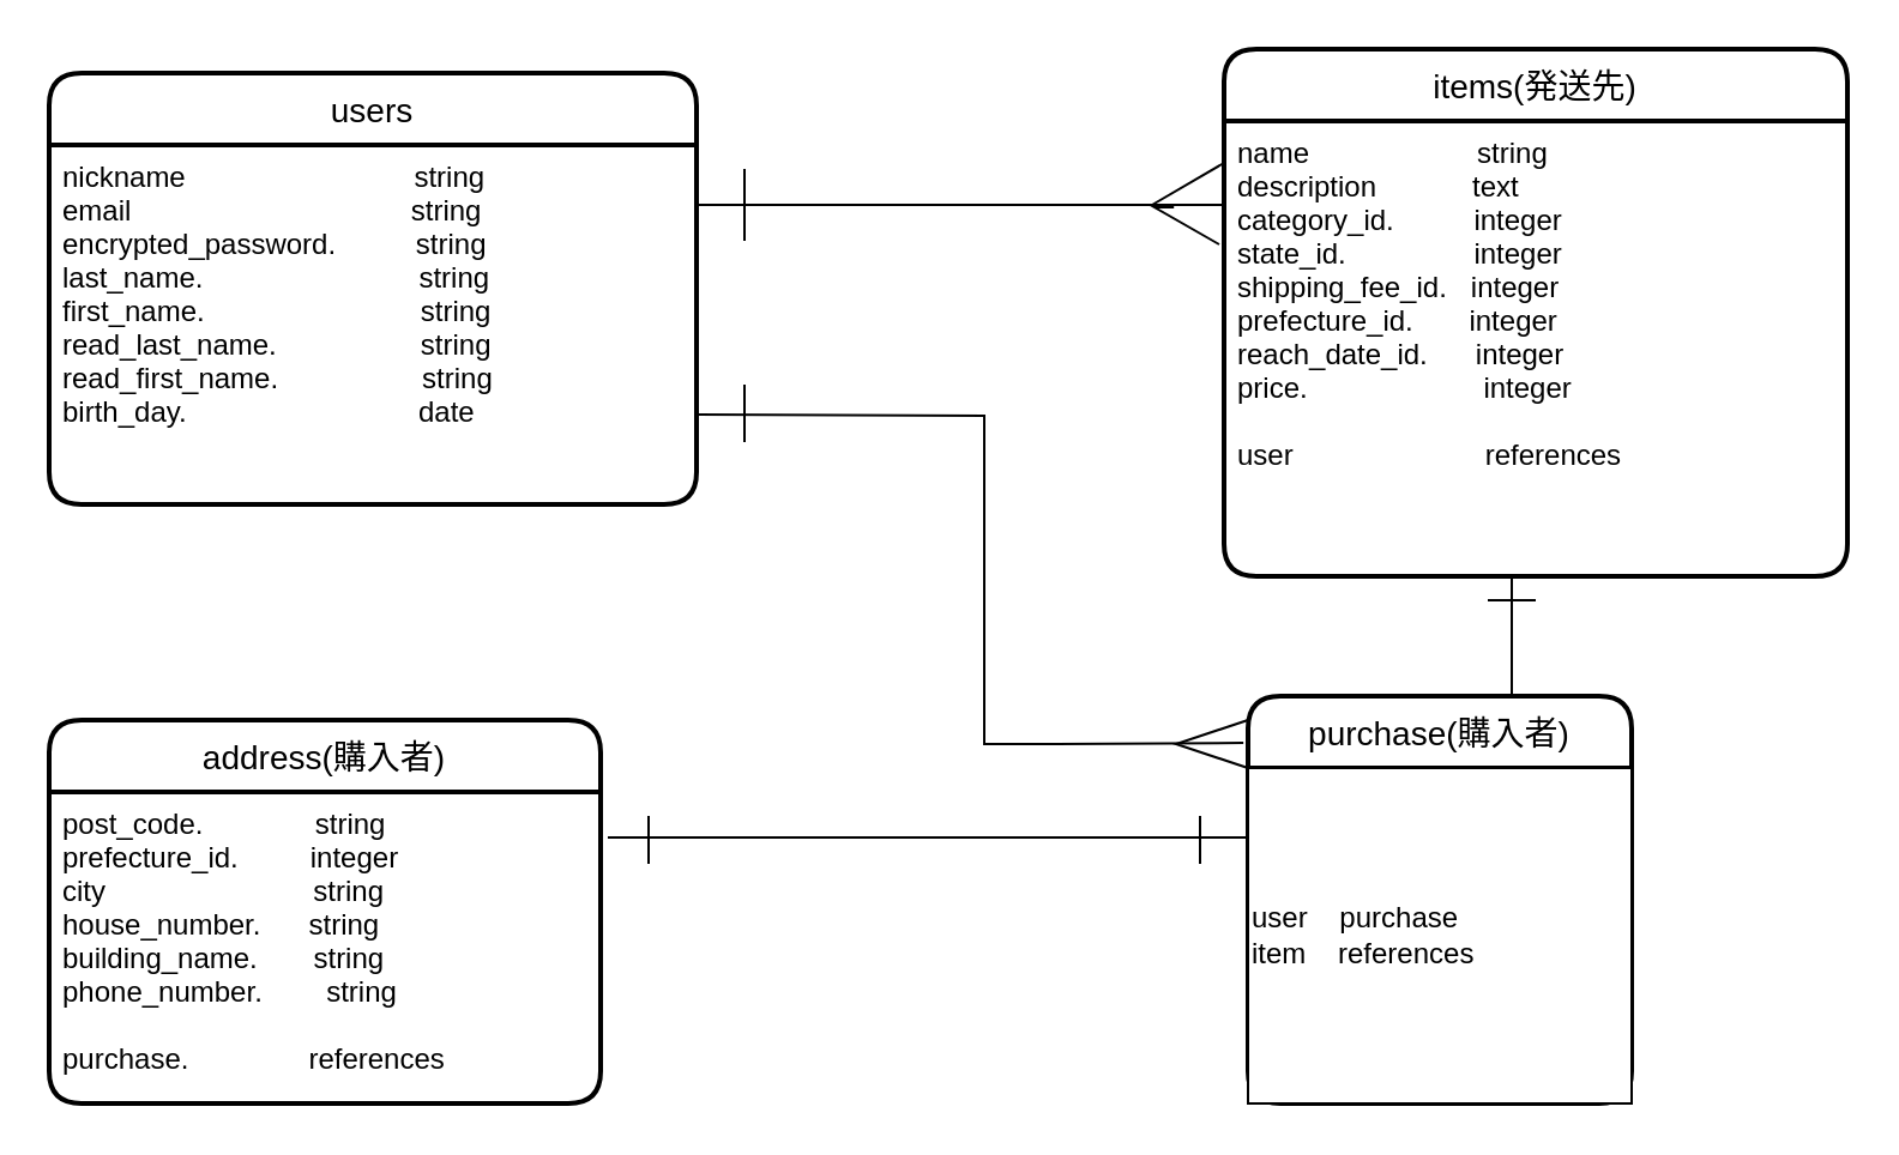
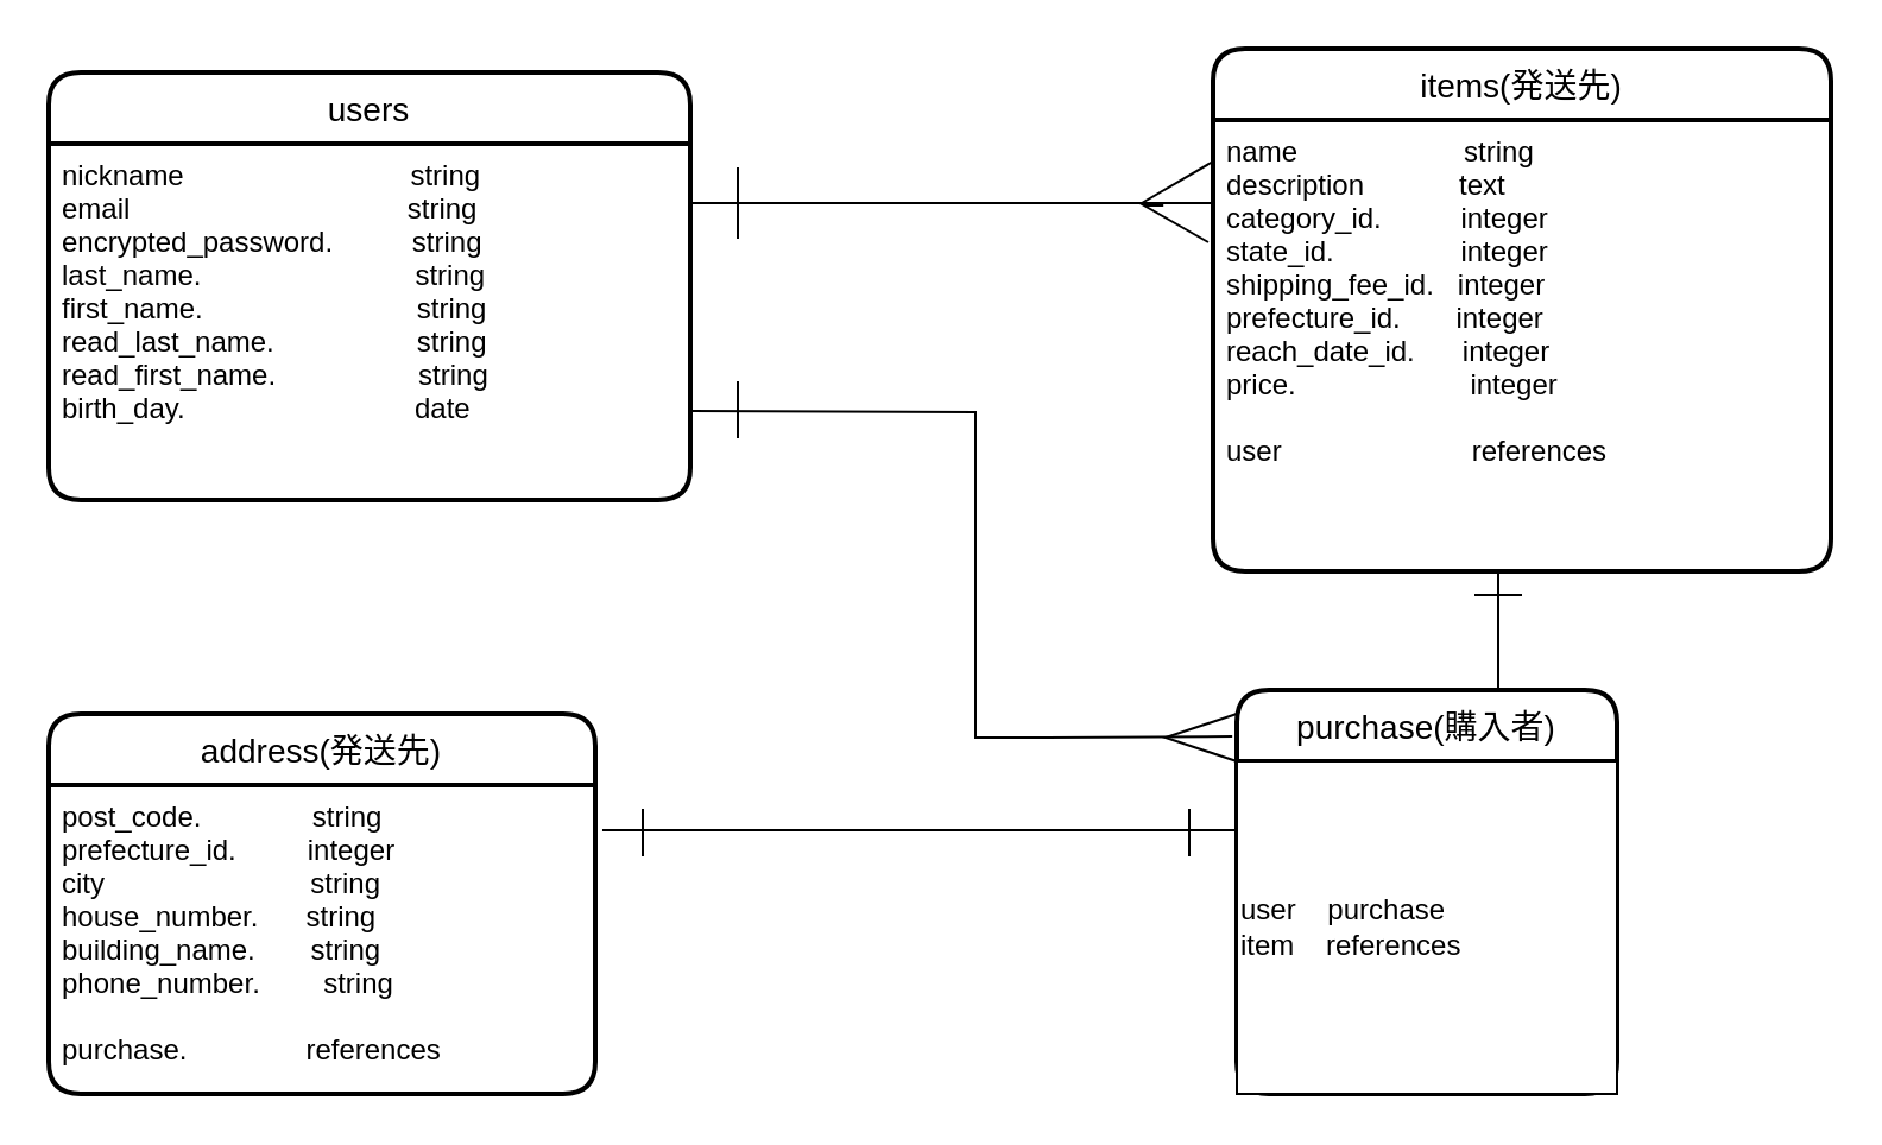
  <mxCell id="0" />
  <mxCell id="1" parent="0" />
  <mxCell id="2" value="users" style="swimlane;childLayout=stackLayout;horizontal=1;startSize=30;horizontalStack=0;rounded=1;fontSize=14;fontStyle=0;strokeWidth=2;resizeParent=0;resizeLast=1;shadow=0;dashed=0;align=center;" parent="1" vertex="1"><mxGeometry x="20" y="30" width="270" height="180" as="geometry" /></mxCell>
  <mxCell id="3" value="nickname　                         string&#10;email                                   string&#10;encrypted_password.          string&#10;last_name.                           string&#10;first_name.                           string&#10;read_last_name.                  string&#10;read_first_name.                  string&#10;birth_day.                             date" style="align=left;strokeColor=none;fillColor=none;spacingLeft=4;fontSize=12;verticalAlign=top;resizable=0;rotatable=0;part=1;" parent="2" vertex="1"><mxGeometry y="30" width="270" height="150" as="geometry" /></mxCell>
  <mxCell id="4" value="items(発送先)" style="swimlane;childLayout=stackLayout;horizontal=1;startSize=30;horizontalStack=0;rounded=1;fontSize=14;fontStyle=0;strokeWidth=2;resizeParent=0;resizeLast=1;shadow=0;dashed=0;align=center;" parent="1" vertex="1"><mxGeometry x="510" y="20" width="260" height="220" as="geometry" /></mxCell>
  <mxCell id="5" value="name                     string&#10;description            text&#10;category_id.          integer&#10;state_id.                integer&#10;shipping_fee_id.   integer&#10;prefecture_id.       integer&#10;reach_date_id.      integer&#10;price.                      integer&#10;&#10;user                        references" style="align=left;strokeColor=none;fillColor=none;spacingLeft=4;fontSize=12;verticalAlign=top;resizable=0;rotatable=0;part=1;" parent="4" vertex="1"><mxGeometry y="30" width="260" height="190" as="geometry" /></mxCell>
  <mxCell id="6" value="purchase(購入者)" style="swimlane;childLayout=stackLayout;horizontal=1;startSize=30;horizontalStack=0;rounded=1;fontSize=14;fontStyle=0;strokeWidth=2;resizeParent=0;resizeLast=1;shadow=0;dashed=0;align=center;" parent="1" vertex="1"><mxGeometry x="520" y="290" width="160" height="170" as="geometry" /></mxCell>
  <mxCell id="7" value="user&amp;nbsp; &amp;nbsp; purchase&lt;br&gt;item&amp;nbsp; &amp;nbsp; references" style="whiteSpace=wrap;html=1;align=left;" vertex="1" parent="6"><mxGeometry y="30" width="160" height="140" as="geometry" /></mxCell>
- <mxCell id="8" value="address(購入者)" style="swimlane;childLayout=stackLayout;horizontal=1;startSize=30;horizontalStack=0;rounded=1;fontSize=14;fontStyle=0;strokeWidth=2;resizeParent=0;resizeLast=1;shadow=0;dashed=0;align=center;" parent="1" vertex="1"><mxGeometry x="20" y="300" width="230" height="160" as="geometry" /></mxCell>
+ <mxCell id="8" value="address(発送先)" style="swimlane;childLayout=stackLayout;horizontal=1;startSize=30;horizontalStack=0;rounded=1;fontSize=14;fontStyle=0;strokeWidth=2;resizeParent=0;resizeLast=1;shadow=0;dashed=0;align=center;" parent="1" vertex="1"><mxGeometry x="20" y="300" width="230" height="160" as="geometry" /></mxCell>
  <mxCell id="9" value="post_code.              string     &#10;prefecture_id.         integer&#10;city                          string&#10;house_number.      string&#10;building_name.       string&#10;phone_number.        string&#10;&#10;purchase.               references&#10; " style="align=left;strokeColor=none;fillColor=none;spacingLeft=4;fontSize=12;verticalAlign=top;resizable=0;rotatable=0;part=1;" vertex="1" parent="8"><mxGeometry y="30" width="230" height="130" as="geometry" /></mxCell>
  <mxCell id="10" value="" style="endArrow=none;html=1;rounded=0;startArrow=none;exitX=0.905;exitY=0.6;exitDx=0;exitDy=0;exitPerimeter=0;" parent="1" edge="1" source="17"><mxGeometry relative="1" as="geometry"><mxPoint x="468" y="86.5" as="sourcePoint" /><mxPoint x="508" y="101.5" as="targetPoint" /><Array as="points"><mxPoint x="481" y="86" /></Array></mxGeometry></mxCell>
  <mxCell id="11" value="" style="endArrow=none;html=1;rounded=0;" parent="1" edge="1"><mxGeometry relative="1" as="geometry"><mxPoint x="630" y="240" as="sourcePoint" /><mxPoint x="630" y="290" as="targetPoint" /><Array as="points"><mxPoint x="630" y="270" /></Array></mxGeometry></mxCell>
  <mxCell id="12" value="" style="endArrow=none;html=1;rounded=0;" parent="1" edge="1"><mxGeometry relative="1" as="geometry"><mxPoint x="620" y="250" as="sourcePoint" /><mxPoint x="640" y="250" as="targetPoint" /></mxGeometry></mxCell>
  <mxCell id="13" value="" style="endArrow=none;html=1;rounded=0;entryX=1.013;entryY=0.146;entryDx=0;entryDy=0;entryPerimeter=0;" parent="1" target="9" edge="1"><mxGeometry relative="1" as="geometry"><mxPoint x="520" y="349" as="sourcePoint" /><mxPoint x="298.62" y="348" as="targetPoint" /><Array as="points" /></mxGeometry></mxCell>
  <mxCell id="14" value="" style="endArrow=none;html=1;rounded=0;" parent="1" edge="1"><mxGeometry relative="1" as="geometry"><mxPoint x="270" y="340" as="sourcePoint" /><mxPoint x="270" y="360" as="targetPoint" /></mxGeometry></mxCell>
  <mxCell id="15" value="" style="endArrow=none;html=1;rounded=0;" parent="1" edge="1"><mxGeometry relative="1" as="geometry"><mxPoint x="500" y="340" as="sourcePoint" /><mxPoint x="500" y="360" as="targetPoint" /><Array as="points" /></mxGeometry></mxCell>
  <mxCell id="16" value="" style="endArrow=none;html=1;rounded=0;" edge="1" parent="1"><mxGeometry relative="1" as="geometry"><mxPoint x="310" y="100" as="sourcePoint" /><mxPoint x="310" y="70" as="targetPoint" /></mxGeometry></mxCell>
  <mxCell id="17" value="" style="line;strokeWidth=1;rotatable=0;dashed=0;labelPosition=right;align=left;verticalAlign=middle;spacingTop=0;spacingLeft=6;points=[];portConstraint=eastwest;" parent="1" vertex="1"><mxGeometry x="290" y="80" width="220" height="10" as="geometry" /></mxCell>
  <mxCell id="18" value="" style="endArrow=none;html=1;rounded=0;" edge="1" parent="1"><mxGeometry relative="1" as="geometry"><mxPoint x="510" y="67.5" as="sourcePoint" /><mxPoint x="480" y="85" as="targetPoint" /><Array as="points" /></mxGeometry></mxCell>
  <mxCell id="19" value="" style="endArrow=none;html=1;rounded=0;exitX=1;exitY=0.75;exitDx=0;exitDy=0;entryX=-0.012;entryY=0.115;entryDx=0;entryDy=0;entryPerimeter=0;" edge="1" parent="1" source="3" target="6"><mxGeometry relative="1" as="geometry"><mxPoint x="350" y="260" as="sourcePoint" /><mxPoint x="510" y="310" as="targetPoint" /><Array as="points"><mxPoint x="410" y="173" /><mxPoint x="410" y="310" /><mxPoint x="440" y="310" /></Array></mxGeometry></mxCell>
  <mxCell id="20" value="" style="endArrow=none;html=1;rounded=0;" edge="1" parent="1"><mxGeometry relative="1" as="geometry"><mxPoint x="310" y="184" as="sourcePoint" /><mxPoint x="310" y="160" as="targetPoint" /></mxGeometry></mxCell>
  <mxCell id="21" value="" style="endArrow=none;html=1;rounded=0;" edge="1" parent="1"><mxGeometry relative="1" as="geometry"><mxPoint x="520" y="320" as="sourcePoint" /><mxPoint x="520" y="300" as="targetPoint" /><Array as="points"><mxPoint x="490" y="310" /></Array></mxGeometry></mxCell>
